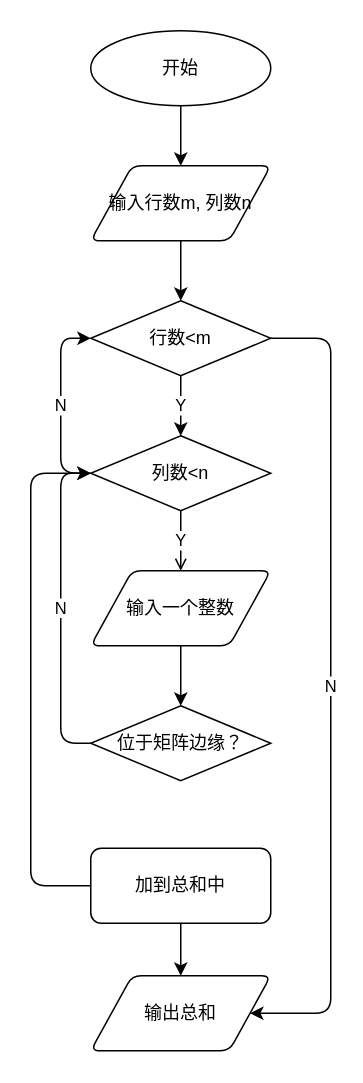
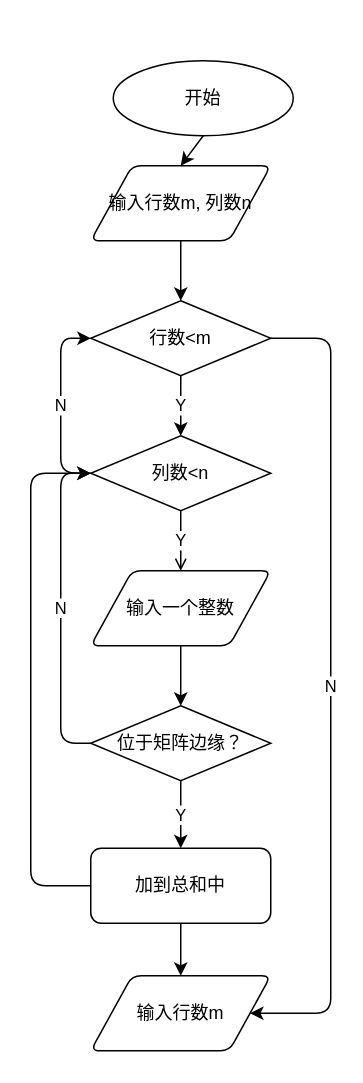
  <mxCell id="0" />
  <mxCell id="1" parent="0" />
- <mxCell id="2" value="开始" style="strokeWidth=1;html=1;shape=mxgraph.flowchart.start_1;whiteSpace=wrap;" vertex="1" parent="1"><mxGeometry x="60" y="20" width="120" height="50" as="geometry" /></mxCell>
+ <mxCell id="2" value="开始" style="strokeWidth=1;html=1;shape=mxgraph.flowchart.start_1;whiteSpace=wrap;" vertex="1" parent="1"><mxGeometry x="75" y="40" width="120" height="50" as="geometry" /></mxCell>
  <mxCell id="3" value="输入行数m, 列数n" style="shape=parallelogram;html=1;strokeWidth=1;perimeter=parallelogramPerimeter;whiteSpace=wrap;rounded=1;arcSize=12;size=0.23;" vertex="1" parent="1"><mxGeometry x="60" y="110" width="120" height="50" as="geometry" /></mxCell>
  <mxCell id="4" value="行数&amp;lt;m" style="strokeWidth=1;html=1;shape=mxgraph.flowchart.decision;whiteSpace=wrap;" vertex="1" parent="1"><mxGeometry x="60" y="200" width="120" height="50" as="geometry" /></mxCell>
  <mxCell id="5" value="列数&amp;lt;n" style="strokeWidth=1;html=1;shape=mxgraph.flowchart.decision;whiteSpace=wrap;" vertex="1" parent="1"><mxGeometry x="60" y="290" width="120" height="50" as="geometry" /></mxCell>
  <mxCell id="6" value="位于矩阵边缘？" style="strokeWidth=1;html=1;shape=mxgraph.flowchart.decision;whiteSpace=wrap;" vertex="1" parent="1"><mxGeometry x="60" y="470" width="120" height="50" as="geometry" /></mxCell>
  <mxCell id="7" value="加到总和中" style="rounded=1;whiteSpace=wrap;html=1;absoluteArcSize=1;arcSize=14;strokeWidth=1;" vertex="1" parent="1"><mxGeometry x="60" y="565" width="120" height="50" as="geometry" /></mxCell>
- <mxCell id="8" value="输出总和" style="shape=parallelogram;html=1;strokeWidth=1;perimeter=parallelogramPerimeter;whiteSpace=wrap;rounded=1;arcSize=12;size=0.23;" vertex="1" parent="1"><mxGeometry x="60" y="650" width="120" height="50" as="geometry" /></mxCell>
+ <mxCell id="8" value="输入行数m" style="shape=parallelogram;html=1;strokeWidth=1;perimeter=parallelogramPerimeter;whiteSpace=wrap;rounded=1;arcSize=12;size=0.23;" vertex="1" parent="1"><mxGeometry x="60" y="650" width="120" height="50" as="geometry" /></mxCell>
  <mxCell id="9" value="输入一个整数" style="shape=parallelogram;html=1;strokeWidth=1;perimeter=parallelogramPerimeter;whiteSpace=wrap;rounded=1;arcSize=12;size=0.23;" vertex="1" parent="1"><mxGeometry x="60" y="380" width="120" height="50" as="geometry" /></mxCell>
  <mxCell id="10" value="" style="endArrow=classic;html=1;exitX=0.5;exitY=1;exitDx=0;exitDy=0;exitPerimeter=0;entryX=0.5;entryY=0;entryDx=0;entryDy=0;" edge="1" parent="1" source="2" target="3"><mxGeometry width="50" height="50" relative="1" as="geometry"><mxPoint x="340" y="170" as="sourcePoint" /><mxPoint x="390" y="120" as="targetPoint" /></mxGeometry></mxCell>
  <mxCell id="11" value="" style="endArrow=classic;html=1;exitX=0.5;exitY=1;exitDx=0;exitDy=0;entryX=0.5;entryY=0;entryDx=0;entryDy=0;entryPerimeter=0;" edge="1" parent="1" source="3" target="4"><mxGeometry width="50" height="50" relative="1" as="geometry"><mxPoint x="310" y="210" as="sourcePoint" /><mxPoint x="360" y="160" as="targetPoint" /></mxGeometry></mxCell>
  <mxCell id="12" value="Y" style="endArrow=classic;html=1;exitX=0.5;exitY=1;exitDx=0;exitDy=0;exitPerimeter=0;entryX=0.5;entryY=0;entryDx=0;entryDy=0;entryPerimeter=0;" edge="1" parent="1" source="4" target="5"><mxGeometry width="50" height="50" relative="1" as="geometry"><mxPoint x="240" y="310" as="sourcePoint" /><mxPoint x="290" y="260" as="targetPoint" /><Array as="points"><mxPoint x="120" y="270" /></Array></mxGeometry></mxCell>
  <mxCell id="13" value="Y" style="endArrow=open;html=1;exitX=0.5;exitY=1;exitDx=0;exitDy=0;exitPerimeter=0;entryX=0.5;entryY=0;entryDx=0;entryDy=0;" edge="1" parent="1" source="5" target="9"><mxGeometry width="50" height="50" relative="1" as="geometry"><mxPoint x="260" y="380" as="sourcePoint" /><mxPoint x="310" y="330" as="targetPoint" /><Array as="points" /></mxGeometry></mxCell>
  <mxCell id="14" value="" style="endArrow=classic;html=1;exitX=0.5;exitY=1;exitDx=0;exitDy=0;entryX=0.5;entryY=0;entryDx=0;entryDy=0;entryPerimeter=0;" edge="1" parent="1" source="9" target="6"><mxGeometry width="50" height="50" relative="1" as="geometry"><mxPoint x="290" y="440" as="sourcePoint" /><mxPoint x="340" y="390" as="targetPoint" /></mxGeometry></mxCell>
+ <mxCell id="15" value="Y" style="endArrow=classic;html=1;exitX=0.5;exitY=1;exitDx=0;exitDy=0;exitPerimeter=0;" edge="1" parent="1" source="6" target="7"><mxGeometry width="50" height="50" relative="1" as="geometry"><mxPoint x="330" y="580" as="sourcePoint" /><mxPoint x="380" y="530" as="targetPoint" /></mxGeometry></mxCell>
  <mxCell id="16" value="" style="endArrow=classic;html=1;exitX=0.5;exitY=1;exitDx=0;exitDy=0;" edge="1" parent="1" source="7" target="8"><mxGeometry width="50" height="50" relative="1" as="geometry"><mxPoint x="210" y="650" as="sourcePoint" /><mxPoint x="260" y="600" as="targetPoint" /></mxGeometry></mxCell>
  <mxCell id="17" value="N" style="endArrow=classic;html=1;exitX=0;exitY=0.5;exitDx=0;exitDy=0;exitPerimeter=0;entryX=0;entryY=0.5;entryDx=0;entryDy=0;entryPerimeter=0;" edge="1" parent="1" source="5" target="4"><mxGeometry width="50" height="50" relative="1" as="geometry"><mxPoint x="280" y="360" as="sourcePoint" /><mxPoint x="58" y="225" as="targetPoint" /><Array as="points"><mxPoint x="40" y="315" /><mxPoint x="40" y="225" /></Array></mxGeometry></mxCell>
  <mxCell id="18" value="N" style="endArrow=classic;html=1;entryX=0;entryY=0.5;entryDx=0;entryDy=0;entryPerimeter=0;" edge="1" parent="1" target="5"><mxGeometry width="50" height="50" relative="1" as="geometry"><mxPoint x="60" y="495" as="sourcePoint" /><mxPoint x="20" y="420" as="targetPoint" /><Array as="points"><mxPoint x="40" y="495" /><mxPoint x="40" y="315" /></Array></mxGeometry></mxCell>
  <mxCell id="19" value="" style="endArrow=classic;html=1;exitX=0;exitY=0.5;exitDx=0;exitDy=0;" edge="1" parent="1" source="7" target="5"><mxGeometry width="50" height="50" relative="1" as="geometry"><mxPoint x="-20" y="580" as="sourcePoint" /><mxPoint x="40" y="320" as="targetPoint" /><Array as="points"><mxPoint x="20" y="590" /><mxPoint x="20" y="315" /><mxPoint x="50" y="315" /><mxPoint x="60" y="315" /></Array></mxGeometry></mxCell>
  <mxCell id="20" value="N" style="endArrow=classic;html=1;exitX=1;exitY=0.5;exitDx=0;exitDy=0;exitPerimeter=0;entryX=1;entryY=0.5;entryDx=0;entryDy=0;" edge="1" parent="1" source="4" target="8"><mxGeometry width="50" height="50" relative="1" as="geometry"><mxPoint x="260" y="290" as="sourcePoint" /><mxPoint x="310" y="240" as="targetPoint" /><Array as="points"><mxPoint x="220" y="225" /><mxPoint x="220" y="675" /></Array></mxGeometry></mxCell>
